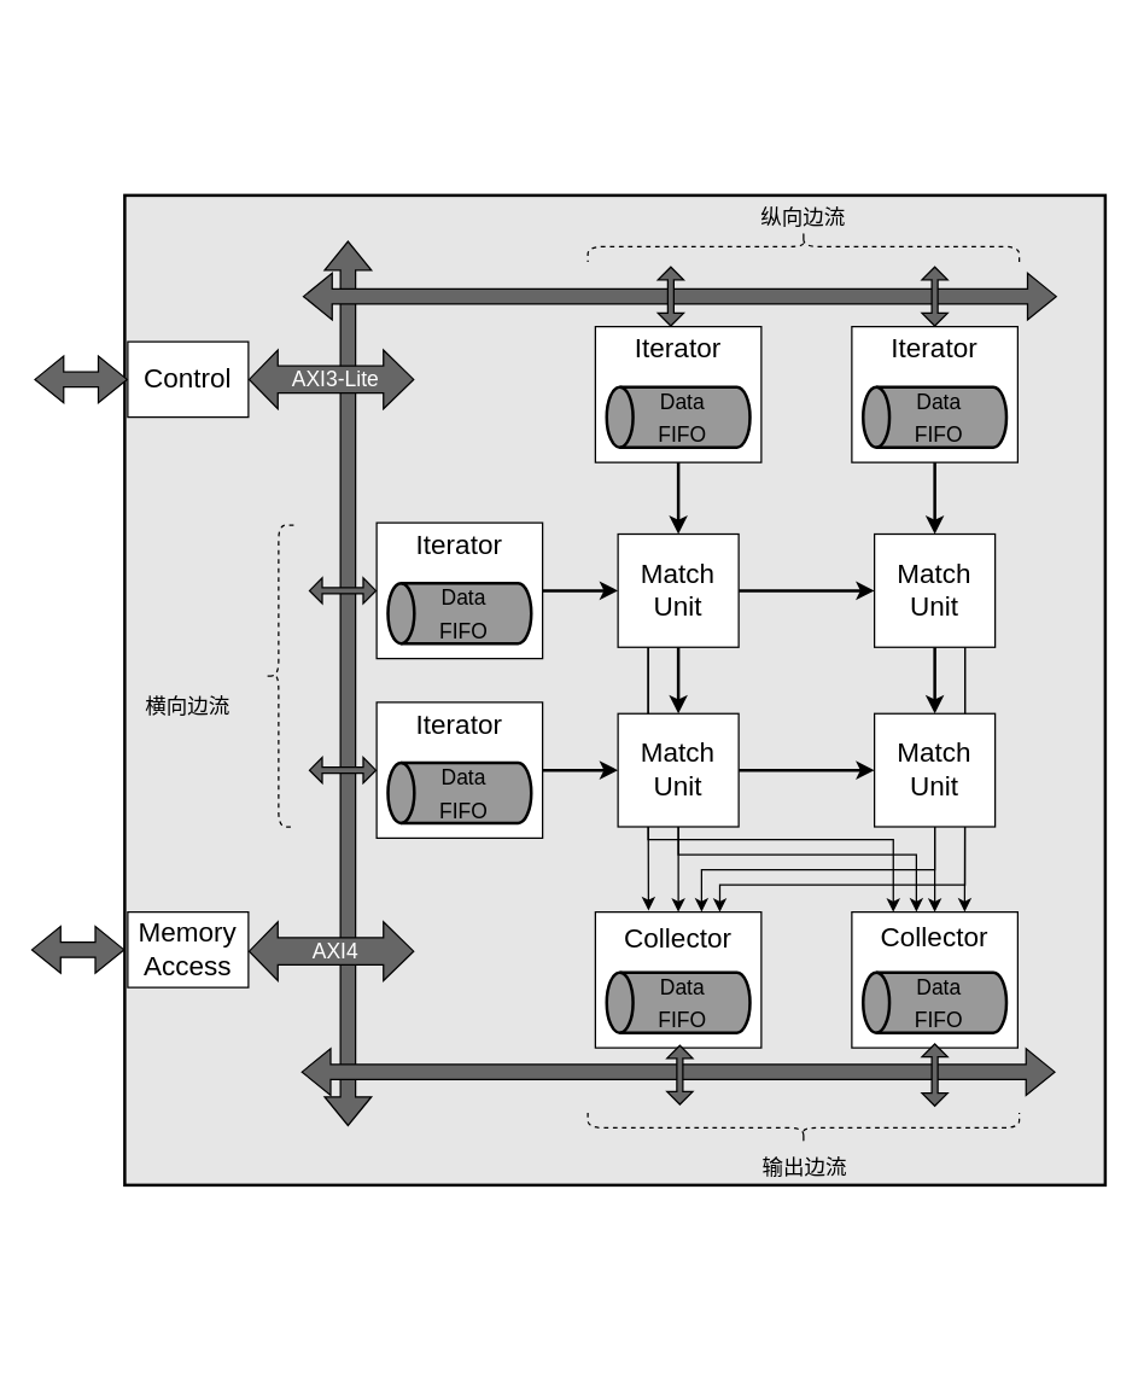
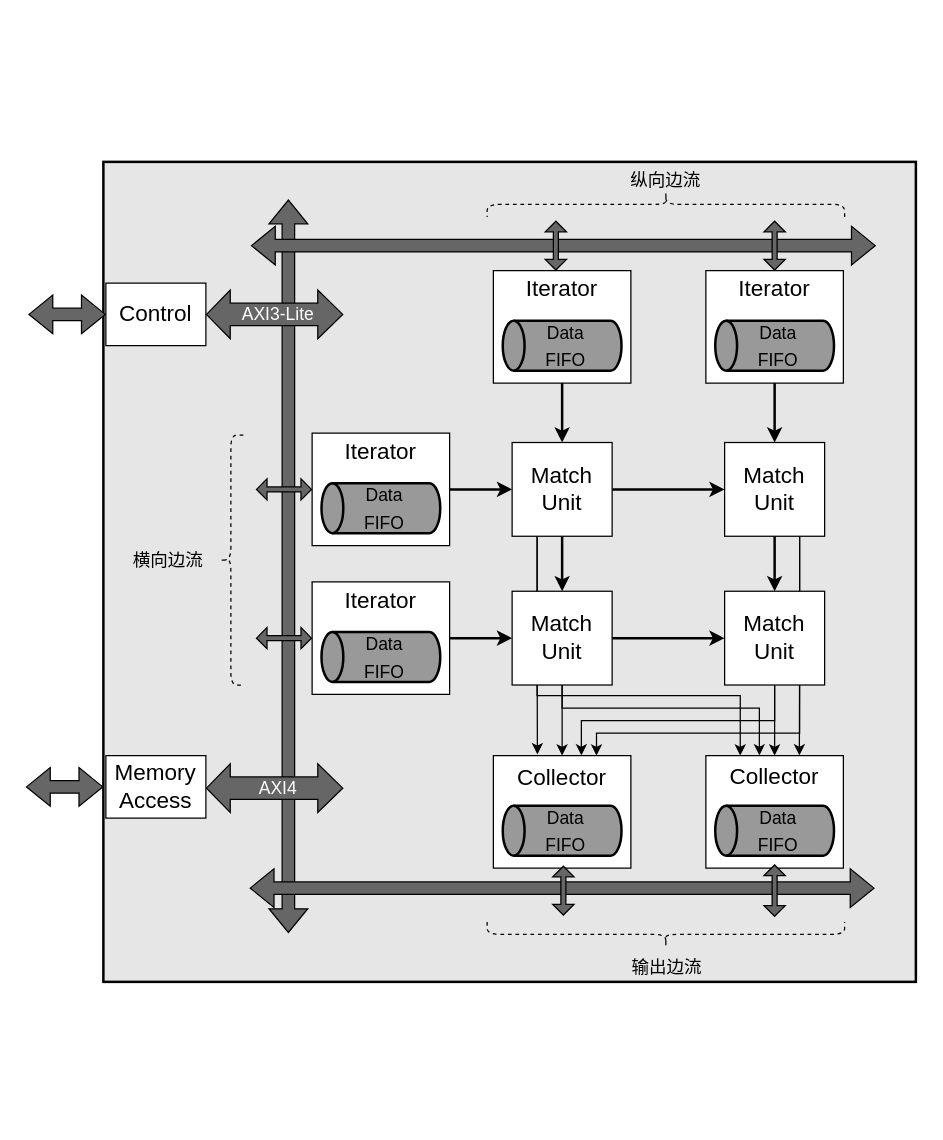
  <mxCell id="0" />
  <mxCell id="1" parent="0" />
  <mxCell id="2" value="" style="rounded=0;whiteSpace=wrap;html=1;labelBackgroundColor=none;fontSize=14;fontColor=#000000;fillColor=#E6E6E6;strokeWidth=2;" vertex="1" parent="1"><mxGeometry x="82" y="129" width="650" height="656" as="geometry" /></mxCell>
  <mxCell id="3" value="&lt;font style=&quot;font-size: 18px;&quot;&gt;Control&lt;/font&gt;" style="rounded=0;whiteSpace=wrap;html=1;" vertex="1" parent="1"><mxGeometry x="84" y="226" width="80" height="50" as="geometry" /></mxCell>
  <mxCell id="4" value="&lt;font style=&quot;font-size: 18px;&quot;&gt;Memory&lt;br&gt;Access&lt;br&gt;&lt;/font&gt;" style="rounded=0;whiteSpace=wrap;html=1;" vertex="1" parent="1"><mxGeometry x="84" y="604" width="80" height="50" as="geometry" /></mxCell>
  <mxCell id="5" value="" style="group" vertex="1" connectable="0" parent="1"><mxGeometry x="249" y="346" width="110" height="90" as="geometry" /></mxCell>
  <mxCell id="6" value="" style="rounded=0;whiteSpace=wrap;html=1;fontSize=18;" vertex="1" parent="5"><mxGeometry width="110" height="90" as="geometry" /></mxCell>
  <mxCell id="7" value="Iterator" style="text;html=1;strokeColor=none;fillColor=none;align=center;verticalAlign=middle;whiteSpace=wrap;rounded=0;fontSize=18;" vertex="1" parent="5"><mxGeometry x="25" width="60" height="30" as="geometry" /></mxCell>
  <mxCell id="8" value="" style="group" vertex="1" connectable="0" parent="5"><mxGeometry x="7.5" y="40" width="95" height="40" as="geometry" /></mxCell>
  <mxCell id="9" value="" style="strokeWidth=2;html=1;shape=mxgraph.flowchart.direct_data;whiteSpace=wrap;fontSize=18;rotation=-180;fillColor=#999999;" vertex="1" parent="8"><mxGeometry width="95" height="40" as="geometry" /></mxCell>
  <mxCell id="10" value="&lt;font style=&quot;font-size: 14px;&quot;&gt;Data&lt;br&gt;FIFO&lt;/font&gt;" style="text;html=1;strokeColor=none;fillColor=none;align=center;verticalAlign=middle;whiteSpace=wrap;rounded=0;fontSize=18;" vertex="1" parent="8"><mxGeometry x="20" y="5" width="60" height="30" as="geometry" /></mxCell>
  <mxCell id="11" value="" style="group" vertex="1" connectable="0" parent="1"><mxGeometry x="249" y="465" width="110" height="90" as="geometry" /></mxCell>
  <mxCell id="12" value="" style="rounded=0;whiteSpace=wrap;html=1;fontSize=18;" vertex="1" parent="11"><mxGeometry width="110" height="90" as="geometry" /></mxCell>
  <mxCell id="13" value="Iterator" style="text;html=1;strokeColor=none;fillColor=none;align=center;verticalAlign=middle;whiteSpace=wrap;rounded=0;fontSize=18;" vertex="1" parent="11"><mxGeometry x="25" width="60" height="30" as="geometry" /></mxCell>
  <mxCell id="14" value="" style="group" vertex="1" connectable="0" parent="11"><mxGeometry x="7.5" y="40" width="95" height="40" as="geometry" /></mxCell>
  <mxCell id="15" value="" style="strokeWidth=2;html=1;shape=mxgraph.flowchart.direct_data;whiteSpace=wrap;fontSize=18;rotation=-180;fillColor=#999999;" vertex="1" parent="14"><mxGeometry width="95" height="40" as="geometry" /></mxCell>
  <mxCell id="16" value="&lt;font style=&quot;font-size: 14px;&quot;&gt;Data&lt;br&gt;FIFO&lt;/font&gt;" style="text;html=1;strokeColor=none;fillColor=none;align=center;verticalAlign=middle;whiteSpace=wrap;rounded=0;fontSize=18;" vertex="1" parent="14"><mxGeometry x="20" y="5" width="60" height="30" as="geometry" /></mxCell>
  <mxCell id="17" value="" style="group" vertex="1" connectable="0" parent="1"><mxGeometry x="394" y="216" width="110" height="90" as="geometry" /></mxCell>
  <mxCell id="18" value="" style="rounded=0;whiteSpace=wrap;html=1;fontSize=18;" vertex="1" parent="17"><mxGeometry width="110" height="90" as="geometry" /></mxCell>
  <mxCell id="19" value="Iterator" style="text;html=1;strokeColor=none;fillColor=none;align=center;verticalAlign=middle;whiteSpace=wrap;rounded=0;fontSize=18;" vertex="1" parent="17"><mxGeometry x="25" width="60" height="30" as="geometry" /></mxCell>
  <mxCell id="20" value="" style="group" vertex="1" connectable="0" parent="17"><mxGeometry x="7.5" y="40" width="95" height="40" as="geometry" /></mxCell>
  <mxCell id="21" value="" style="strokeWidth=2;html=1;shape=mxgraph.flowchart.direct_data;whiteSpace=wrap;fontSize=18;rotation=-180;fillColor=#999999;" vertex="1" parent="20"><mxGeometry width="95" height="40" as="geometry" /></mxCell>
  <mxCell id="22" value="&lt;font style=&quot;font-size: 14px;&quot;&gt;Data&lt;br&gt;FIFO&lt;/font&gt;" style="text;html=1;strokeColor=none;fillColor=none;align=center;verticalAlign=middle;whiteSpace=wrap;rounded=0;fontSize=18;" vertex="1" parent="20"><mxGeometry x="20" y="5" width="60" height="30" as="geometry" /></mxCell>
  <mxCell id="23" value="" style="group" vertex="1" connectable="0" parent="1"><mxGeometry x="564" y="216" width="110" height="90" as="geometry" /></mxCell>
  <mxCell id="24" value="" style="rounded=0;whiteSpace=wrap;html=1;fontSize=18;" vertex="1" parent="23"><mxGeometry width="110" height="90" as="geometry" /></mxCell>
  <mxCell id="25" value="Iterator" style="text;html=1;strokeColor=none;fillColor=none;align=center;verticalAlign=middle;whiteSpace=wrap;rounded=0;fontSize=18;" vertex="1" parent="23"><mxGeometry x="25" width="60" height="30" as="geometry" /></mxCell>
  <mxCell id="26" value="" style="group" vertex="1" connectable="0" parent="23"><mxGeometry x="7.5" y="40" width="95" height="40" as="geometry" /></mxCell>
  <mxCell id="27" value="" style="strokeWidth=2;html=1;shape=mxgraph.flowchart.direct_data;whiteSpace=wrap;fontSize=18;rotation=-180;fillColor=#999999;" vertex="1" parent="26"><mxGeometry width="95" height="40" as="geometry" /></mxCell>
  <mxCell id="28" value="&lt;font style=&quot;font-size: 14px;&quot;&gt;Data&lt;br&gt;FIFO&lt;/font&gt;" style="text;html=1;strokeColor=none;fillColor=none;align=center;verticalAlign=middle;whiteSpace=wrap;rounded=0;fontSize=18;" vertex="1" parent="26"><mxGeometry x="20" y="5" width="60" height="30" as="geometry" /></mxCell>
  <mxCell id="29" style="edgeStyle=orthogonalEdgeStyle;rounded=0;orthogonalLoop=1;jettySize=auto;html=1;exitX=1;exitY=0.5;exitDx=0;exitDy=0;entryX=0;entryY=0.5;entryDx=0;entryDy=0;fontSize=18;strokeWidth=2;" edge="1" parent="1" source="33" target="39"><mxGeometry relative="1" as="geometry" /></mxCell>
  <mxCell id="30" style="edgeStyle=orthogonalEdgeStyle;rounded=0;orthogonalLoop=1;jettySize=auto;html=1;exitX=0.5;exitY=1;exitDx=0;exitDy=0;entryX=0.5;entryY=0;entryDx=0;entryDy=0;fontSize=18;strokeWidth=2;" edge="1" parent="1" source="33" target="44"><mxGeometry relative="1" as="geometry" /></mxCell>
  <mxCell id="31" style="edgeStyle=orthogonalEdgeStyle;rounded=0;orthogonalLoop=1;jettySize=auto;html=1;exitX=0.25;exitY=1;exitDx=0;exitDy=0;fontSize=18;strokeWidth=1;entryX=0.25;entryY=0;entryDx=0;entryDy=0;" edge="1" parent="1" source="33" target="56"><mxGeometry relative="1" as="geometry"><mxPoint x="604" y="586" as="targetPoint" /><Array as="points"><mxPoint x="429" y="556" /><mxPoint x="592" y="556" /></Array></mxGeometry></mxCell>
  <mxCell id="32" style="edgeStyle=orthogonalEdgeStyle;rounded=0;orthogonalLoop=1;jettySize=auto;html=1;exitX=0.25;exitY=1;exitDx=0;exitDy=0;entryX=0.32;entryY=-0.011;entryDx=0;entryDy=0;entryPerimeter=0;fontSize=18;strokeWidth=1;" edge="1" parent="1" source="33" target="50"><mxGeometry relative="1" as="geometry" /></mxCell>
  <mxCell id="33" value="&lt;font style=&quot;font-size: 18px;&quot;&gt;Match&lt;br&gt;Unit&lt;/font&gt;" style="rounded=0;whiteSpace=wrap;html=1;fontSize=14;fillColor=#FFFFFF;" vertex="1" parent="1"><mxGeometry x="409" y="353.5" width="80" height="75" as="geometry" /></mxCell>
  <mxCell id="34" style="edgeStyle=orthogonalEdgeStyle;rounded=0;orthogonalLoop=1;jettySize=auto;html=1;exitX=1;exitY=0.5;exitDx=0;exitDy=0;entryX=0;entryY=0.5;entryDx=0;entryDy=0;fontSize=18;strokeWidth=2;" edge="1" parent="1" source="6" target="33"><mxGeometry relative="1" as="geometry" /></mxCell>
  <mxCell id="35" style="edgeStyle=orthogonalEdgeStyle;rounded=0;orthogonalLoop=1;jettySize=auto;html=1;exitX=0.5;exitY=1;exitDx=0;exitDy=0;fontSize=18;strokeWidth=2;" edge="1" parent="1" source="18" target="33"><mxGeometry relative="1" as="geometry" /></mxCell>
  <mxCell id="36" style="edgeStyle=orthogonalEdgeStyle;rounded=0;orthogonalLoop=1;jettySize=auto;html=1;exitX=0.5;exitY=1;exitDx=0;exitDy=0;entryX=0.5;entryY=0;entryDx=0;entryDy=0;fontSize=18;strokeWidth=2;" edge="1" parent="1" source="39" target="48"><mxGeometry relative="1" as="geometry" /></mxCell>
  <mxCell id="37" style="edgeStyle=orthogonalEdgeStyle;rounded=0;orthogonalLoop=1;jettySize=auto;html=1;exitX=0.75;exitY=1;exitDx=0;exitDy=0;entryX=0.68;entryY=-0.002;entryDx=0;entryDy=0;entryPerimeter=0;fontSize=18;strokeWidth=1;" edge="1" parent="1" source="39" target="56"><mxGeometry relative="1" as="geometry" /></mxCell>
  <mxCell id="38" style="edgeStyle=orthogonalEdgeStyle;rounded=0;orthogonalLoop=1;jettySize=auto;html=1;exitX=0.75;exitY=1;exitDx=0;exitDy=0;fontSize=18;strokeWidth=1;entryX=0.75;entryY=0;entryDx=0;entryDy=0;" edge="1" parent="1" source="39" target="50"><mxGeometry relative="1" as="geometry"><mxPoint x="514" y="586" as="targetPoint" /><Array as="points"><mxPoint x="639" y="586" /><mxPoint x="477" y="586" /></Array></mxGeometry></mxCell>
  <mxCell id="39" value="&lt;font style=&quot;font-size: 18px;&quot;&gt;Match&lt;br&gt;Unit&lt;/font&gt;" style="rounded=0;whiteSpace=wrap;html=1;fontSize=14;fillColor=#FFFFFF;" vertex="1" parent="1"><mxGeometry x="579" y="353.5" width="80" height="75" as="geometry" /></mxCell>
  <mxCell id="40" style="edgeStyle=orthogonalEdgeStyle;rounded=0;orthogonalLoop=1;jettySize=auto;html=1;exitX=0.5;exitY=1;exitDx=0;exitDy=0;fontSize=18;strokeWidth=2;" edge="1" parent="1" source="24" target="39"><mxGeometry relative="1" as="geometry" /></mxCell>
  <mxCell id="41" style="edgeStyle=orthogonalEdgeStyle;rounded=0;orthogonalLoop=1;jettySize=auto;html=1;exitX=1;exitY=0.5;exitDx=0;exitDy=0;entryX=0;entryY=0.5;entryDx=0;entryDy=0;fontSize=18;strokeWidth=2;" edge="1" parent="1" source="44" target="48"><mxGeometry relative="1" as="geometry" /></mxCell>
  <mxCell id="42" style="edgeStyle=orthogonalEdgeStyle;rounded=0;orthogonalLoop=1;jettySize=auto;html=1;exitX=0.5;exitY=1;exitDx=0;exitDy=0;entryX=0.5;entryY=0;entryDx=0;entryDy=0;fontSize=18;strokeWidth=1;" edge="1" parent="1" source="44" target="50"><mxGeometry relative="1" as="geometry" /></mxCell>
  <mxCell id="43" style="edgeStyle=orthogonalEdgeStyle;rounded=0;orthogonalLoop=1;jettySize=auto;html=1;exitX=0.5;exitY=1;exitDx=0;exitDy=0;entryX=0.389;entryY=-0.002;entryDx=0;entryDy=0;entryPerimeter=0;fontSize=18;strokeWidth=1;" edge="1" parent="1" source="44" target="56"><mxGeometry relative="1" as="geometry"><Array as="points"><mxPoint x="449" y="566" /><mxPoint x="607" y="566" /></Array></mxGeometry></mxCell>
  <mxCell id="44" value="&lt;font style=&quot;font-size: 18px;&quot;&gt;Match&lt;br&gt;Unit&lt;/font&gt;" style="rounded=0;whiteSpace=wrap;html=1;fontSize=14;fillColor=#FFFFFF;" vertex="1" parent="1"><mxGeometry x="409" y="472.5" width="80" height="75" as="geometry" /></mxCell>
  <mxCell id="45" style="edgeStyle=orthogonalEdgeStyle;rounded=0;orthogonalLoop=1;jettySize=auto;html=1;exitX=1;exitY=0.5;exitDx=0;exitDy=0;entryX=0;entryY=0.5;entryDx=0;entryDy=0;fontSize=18;strokeWidth=2;" edge="1" parent="1" source="12" target="44"><mxGeometry relative="1" as="geometry" /></mxCell>
  <mxCell id="46" style="edgeStyle=orthogonalEdgeStyle;rounded=0;orthogonalLoop=1;jettySize=auto;html=1;exitX=0.5;exitY=1;exitDx=0;exitDy=0;entryX=0.5;entryY=0;entryDx=0;entryDy=0;fontSize=18;strokeWidth=1;" edge="1" parent="1" source="48" target="56"><mxGeometry relative="1" as="geometry" /></mxCell>
  <mxCell id="47" style="edgeStyle=orthogonalEdgeStyle;rounded=0;orthogonalLoop=1;jettySize=auto;html=1;exitX=0.5;exitY=1;exitDx=0;exitDy=0;entryX=0.64;entryY=-0.002;entryDx=0;entryDy=0;entryPerimeter=0;fontSize=18;strokeWidth=1;" edge="1" parent="1" source="48" target="50"><mxGeometry relative="1" as="geometry"><Array as="points"><mxPoint x="619" y="576" /><mxPoint x="464" y="576" /></Array></mxGeometry></mxCell>
  <mxCell id="48" value="&lt;font style=&quot;font-size: 18px;&quot;&gt;Match&lt;br&gt;Unit&lt;/font&gt;" style="rounded=0;whiteSpace=wrap;html=1;fontSize=14;fillColor=#FFFFFF;" vertex="1" parent="1"><mxGeometry x="579" y="472.5" width="80" height="75" as="geometry" /></mxCell>
  <mxCell id="49" value="" style="group" vertex="1" connectable="0" parent="1"><mxGeometry x="394" y="604" width="110" height="90" as="geometry" /></mxCell>
  <mxCell id="50" value="" style="rounded=0;whiteSpace=wrap;html=1;fontSize=18;" vertex="1" parent="49"><mxGeometry width="110" height="90" as="geometry" /></mxCell>
  <mxCell id="51" value="Collector" style="text;html=1;strokeColor=none;fillColor=none;align=center;verticalAlign=middle;whiteSpace=wrap;rounded=0;fontSize=18;" vertex="1" parent="49"><mxGeometry x="25" y="3" width="60" height="30" as="geometry" /></mxCell>
  <mxCell id="52" value="" style="group" vertex="1" connectable="0" parent="49"><mxGeometry x="7.5" y="40" width="95" height="40" as="geometry" /></mxCell>
  <mxCell id="53" value="" style="strokeWidth=2;html=1;shape=mxgraph.flowchart.direct_data;whiteSpace=wrap;fontSize=18;rotation=-180;fillColor=#999999;" vertex="1" parent="52"><mxGeometry width="95" height="40" as="geometry" /></mxCell>
  <mxCell id="54" value="&lt;font style=&quot;font-size: 14px;&quot;&gt;Data&lt;br&gt;FIFO&lt;/font&gt;" style="text;html=1;strokeColor=none;fillColor=none;align=center;verticalAlign=middle;whiteSpace=wrap;rounded=0;fontSize=18;" vertex="1" parent="52"><mxGeometry x="20" y="5" width="60" height="30" as="geometry" /></mxCell>
  <mxCell id="55" value="" style="group" vertex="1" connectable="0" parent="1"><mxGeometry x="564" y="604" width="110" height="90" as="geometry" /></mxCell>
  <mxCell id="56" value="" style="rounded=0;whiteSpace=wrap;html=1;fontSize=18;" vertex="1" parent="55"><mxGeometry width="110" height="90" as="geometry" /></mxCell>
  <mxCell id="57" value="Collector" style="text;html=1;strokeColor=none;fillColor=none;align=center;verticalAlign=middle;whiteSpace=wrap;rounded=0;fontSize=18;" vertex="1" parent="55"><mxGeometry x="25" y="2" width="60" height="30" as="geometry" /></mxCell>
  <mxCell id="58" value="" style="group" vertex="1" connectable="0" parent="55"><mxGeometry x="7.5" y="40" width="95" height="40" as="geometry" /></mxCell>
  <mxCell id="59" value="" style="strokeWidth=2;html=1;shape=mxgraph.flowchart.direct_data;whiteSpace=wrap;fontSize=18;rotation=-180;fillColor=#999999;" vertex="1" parent="58"><mxGeometry width="95" height="40" as="geometry" /></mxCell>
  <mxCell id="60" value="&lt;font style=&quot;font-size: 14px;&quot;&gt;Data&lt;br&gt;FIFO&lt;/font&gt;" style="text;html=1;strokeColor=none;fillColor=none;align=center;verticalAlign=middle;whiteSpace=wrap;rounded=0;fontSize=18;" vertex="1" parent="58"><mxGeometry x="20" y="5" width="60" height="30" as="geometry" /></mxCell>
  <mxCell id="61" value="" style="shape=flexArrow;endArrow=classic;startArrow=classic;html=1;rounded=0;fontSize=18;strokeWidth=1;fillColor=#666666;" edge="1" parent="1"><mxGeometry width="100" height="100" relative="1" as="geometry"><mxPoint x="230" y="746" as="sourcePoint" /><mxPoint x="230" y="159" as="targetPoint" /></mxGeometry></mxCell>
  <mxCell id="62" value="" style="shape=flexArrow;endArrow=classic;startArrow=classic;html=1;rounded=0;fontSize=18;strokeWidth=1;fillColor=#666666;" edge="1" parent="1"><mxGeometry width="100" height="100" relative="1" as="geometry"><mxPoint x="200" y="196" as="sourcePoint" /><mxPoint x="700" y="196" as="targetPoint" /></mxGeometry></mxCell>
  <mxCell id="63" value="" style="shape=flexArrow;endArrow=classic;startArrow=classic;html=1;rounded=0;fontSize=18;strokeWidth=1;fillColor=#666666;" edge="1" parent="1"><mxGeometry width="100" height="100" relative="1" as="geometry"><mxPoint x="199" y="710" as="sourcePoint" /><mxPoint x="699" y="710" as="targetPoint" /></mxGeometry></mxCell>
  <mxCell id="64" value="" style="shape=flexArrow;endArrow=classic;startArrow=classic;html=1;rounded=0;fontSize=18;strokeWidth=1;fillColor=#666666;endWidth=12;endSize=2.47;startWidth=12;startSize=2.47;width=4;" edge="1" parent="1"><mxGeometry width="100" height="100" relative="1" as="geometry"><mxPoint x="444" y="216" as="sourcePoint" /><mxPoint x="444" y="176" as="targetPoint" /></mxGeometry></mxCell>
  <mxCell id="65" value="" style="shape=flexArrow;endArrow=classic;startArrow=classic;html=1;rounded=0;fontSize=18;strokeWidth=1;fillColor=#666666;endWidth=12;endSize=2.47;startWidth=12;startSize=2.47;width=4;exitX=0.5;exitY=0;exitDx=0;exitDy=0;" edge="1" parent="1" source="24"><mxGeometry width="100" height="100" relative="1" as="geometry"><mxPoint x="454" y="226" as="sourcePoint" /><mxPoint x="619" y="176" as="targetPoint" /></mxGeometry></mxCell>
  <mxCell id="66" value="" style="shape=flexArrow;endArrow=classic;startArrow=classic;html=1;rounded=0;fontSize=18;strokeWidth=1;fillColor=#666666;endWidth=12;endSize=2.47;startWidth=12;startSize=2.47;width=4;" edge="1" parent="1"><mxGeometry width="100" height="100" relative="1" as="geometry"><mxPoint x="450" y="732" as="sourcePoint" /><mxPoint x="450" y="692" as="targetPoint" /></mxGeometry></mxCell>
  <mxCell id="67" value="" style="shape=flexArrow;endArrow=classic;startArrow=classic;html=1;rounded=0;fontSize=18;strokeWidth=1;fillColor=#666666;endWidth=12;endSize=2.47;startWidth=12;startSize=2.47;width=4;entryX=0.5;entryY=1;entryDx=0;entryDy=0;" edge="1" parent="1"><mxGeometry width="100" height="100" relative="1" as="geometry"><mxPoint x="619" y="733" as="sourcePoint" /><mxPoint x="619" y="691" as="targetPoint" /></mxGeometry></mxCell>
  <mxCell id="68" value="" style="shape=flexArrow;endArrow=classic;startArrow=classic;html=1;rounded=0;fontSize=18;strokeWidth=1;fillColor=#666666;exitX=1;exitY=0.5;exitDx=0;exitDy=0;width=18;endSize=6.33;" edge="1" parent="1" source="3"><mxGeometry width="100" height="100" relative="1" as="geometry"><mxPoint x="154" y="316" as="sourcePoint" /><mxPoint x="274" y="251" as="targetPoint" /></mxGeometry></mxCell>
  <mxCell id="69" value="&lt;font color=&quot;#ffffff&quot; style=&quot;font-size: 14px;&quot;&gt;AXI3-Lite&lt;/font&gt;" style="text;html=1;strokeColor=none;fillColor=none;align=center;verticalAlign=middle;whiteSpace=wrap;rounded=0;fontSize=18;" vertex="1" parent="1"><mxGeometry x="177" y="235" width="90" height="30" as="geometry" /></mxCell>
  <mxCell id="70" value="" style="shape=flexArrow;endArrow=classic;startArrow=classic;html=1;rounded=0;fontSize=18;strokeWidth=1;fillColor=#666666;exitX=1;exitY=0.5;exitDx=0;exitDy=0;width=18;endSize=6.33;" edge="1" parent="1"><mxGeometry width="100" height="100" relative="1" as="geometry"><mxPoint x="164" y="630" as="sourcePoint" /><mxPoint x="274" y="630" as="targetPoint" /></mxGeometry></mxCell>
  <mxCell id="71" value="&lt;font color=&quot;#ffffff&quot; style=&quot;font-size: 14px;&quot;&gt;AXI4&lt;/font&gt;" style="text;html=1;strokeColor=none;fillColor=none;align=center;verticalAlign=middle;whiteSpace=wrap;rounded=0;fontSize=18;" vertex="1" parent="1"><mxGeometry x="177" y="614" width="90" height="30" as="geometry" /></mxCell>
  <mxCell id="72" value="" style="shape=flexArrow;endArrow=classic;startArrow=classic;html=1;rounded=0;fontSize=18;strokeWidth=1;fillColor=#666666;endWidth=12;endSize=2.47;startWidth=12;startSize=2.47;width=4;entryX=0;entryY=0.5;entryDx=0;entryDy=0;" edge="1" parent="1" target="6"><mxGeometry width="100" height="100" relative="1" as="geometry"><mxPoint x="204" y="391" as="sourcePoint" /><mxPoint x="454" y="186" as="targetPoint" /></mxGeometry></mxCell>
  <mxCell id="73" value="" style="shape=flexArrow;endArrow=classic;startArrow=classic;html=1;rounded=0;fontSize=18;strokeWidth=1;fillColor=#666666;endWidth=12;endSize=2.47;startWidth=12;startSize=2.47;width=4;entryX=0;entryY=0.5;entryDx=0;entryDy=0;" edge="1" parent="1" target="12"><mxGeometry width="100" height="100" relative="1" as="geometry"><mxPoint x="204" y="510" as="sourcePoint" /><mxPoint x="259" y="401" as="targetPoint" /></mxGeometry></mxCell>
  <mxCell id="74" value="" style="shape=curlyBracket;whiteSpace=wrap;html=1;rounded=1;labelBackgroundColor=none;fontSize=14;fontColor=#FFFFFF;fillColor=#000000;dashed=1;" vertex="1" parent="1"><mxGeometry x="174" y="347.5" width="20" height="200" as="geometry" /></mxCell>
- <mxCell id="75" value="横向边流" style="text;html=1;strokeColor=none;fillColor=none;align=center;verticalAlign=middle;whiteSpace=wrap;rounded=0;labelBackgroundColor=none;fontSize=14;fontColor=#000000;" vertex="1" parent="1"><mxGeometry x="94" y="452.5" width="60" height="30" as="geometry" /></mxCell>
+ <mxCell id="75" value="横向边流" style="text;html=1;strokeColor=none;fillColor=none;align=center;verticalAlign=middle;whiteSpace=wrap;rounded=0;labelBackgroundColor=none;fontSize=14;fontColor=#000000;" vertex="1" parent="1"><mxGeometry x="104" y="432.5" width="60" height="30" as="geometry" /></mxCell>
  <mxCell id="76" value="" style="shape=curlyBracket;whiteSpace=wrap;html=1;rounded=1;labelBackgroundColor=none;fontSize=14;fontColor=#FFFFFF;fillColor=#000000;dashed=1;rotation=90;" vertex="1" parent="1"><mxGeometry x="522" y="20" width="20" height="286" as="geometry" /></mxCell>
  <mxCell id="77" value="纵向边流" style="text;html=1;strokeColor=none;fillColor=none;align=center;verticalAlign=middle;whiteSpace=wrap;rounded=0;labelBackgroundColor=none;fontSize=14;fontColor=#000000;" vertex="1" parent="1"><mxGeometry x="502" y="129" width="60" height="30" as="geometry" /></mxCell>
  <mxCell id="78" value="" style="shape=curlyBracket;whiteSpace=wrap;html=1;rounded=1;labelBackgroundColor=none;fontSize=14;fontColor=#FFFFFF;fillColor=#000000;dashed=1;rotation=-90;" vertex="1" parent="1"><mxGeometry x="522" y="604" width="20" height="286" as="geometry" /></mxCell>
  <mxCell id="79" value="输出边流" style="text;html=1;strokeColor=none;fillColor=none;align=center;verticalAlign=middle;whiteSpace=wrap;rounded=0;labelBackgroundColor=none;fontSize=14;fontColor=#000000;" vertex="1" parent="1"><mxGeometry x="503" y="758" width="60" height="30" as="geometry" /></mxCell>
  <mxCell id="80" value="" style="shape=flexArrow;endArrow=classic;startArrow=classic;html=1;rounded=0;fontSize=14;fontColor=#000000;strokeWidth=1;fillColor=#666666;entryX=0;entryY=0.5;entryDx=0;entryDy=0;" edge="1" parent="1" target="3"><mxGeometry width="100" height="100" relative="1" as="geometry"><mxPoint x="22" y="251" as="sourcePoint" /><mxPoint x="72" y="229" as="targetPoint" /></mxGeometry></mxCell>
  <mxCell id="81" value="" style="shape=flexArrow;endArrow=classic;startArrow=classic;html=1;rounded=0;fontSize=14;fontColor=#000000;strokeWidth=1;fillColor=#666666;entryX=0;entryY=0.5;entryDx=0;entryDy=0;" edge="1" parent="1"><mxGeometry width="100" height="100" relative="1" as="geometry"><mxPoint x="20" y="629" as="sourcePoint" /><mxPoint x="82" y="629" as="targetPoint" /></mxGeometry></mxCell>
